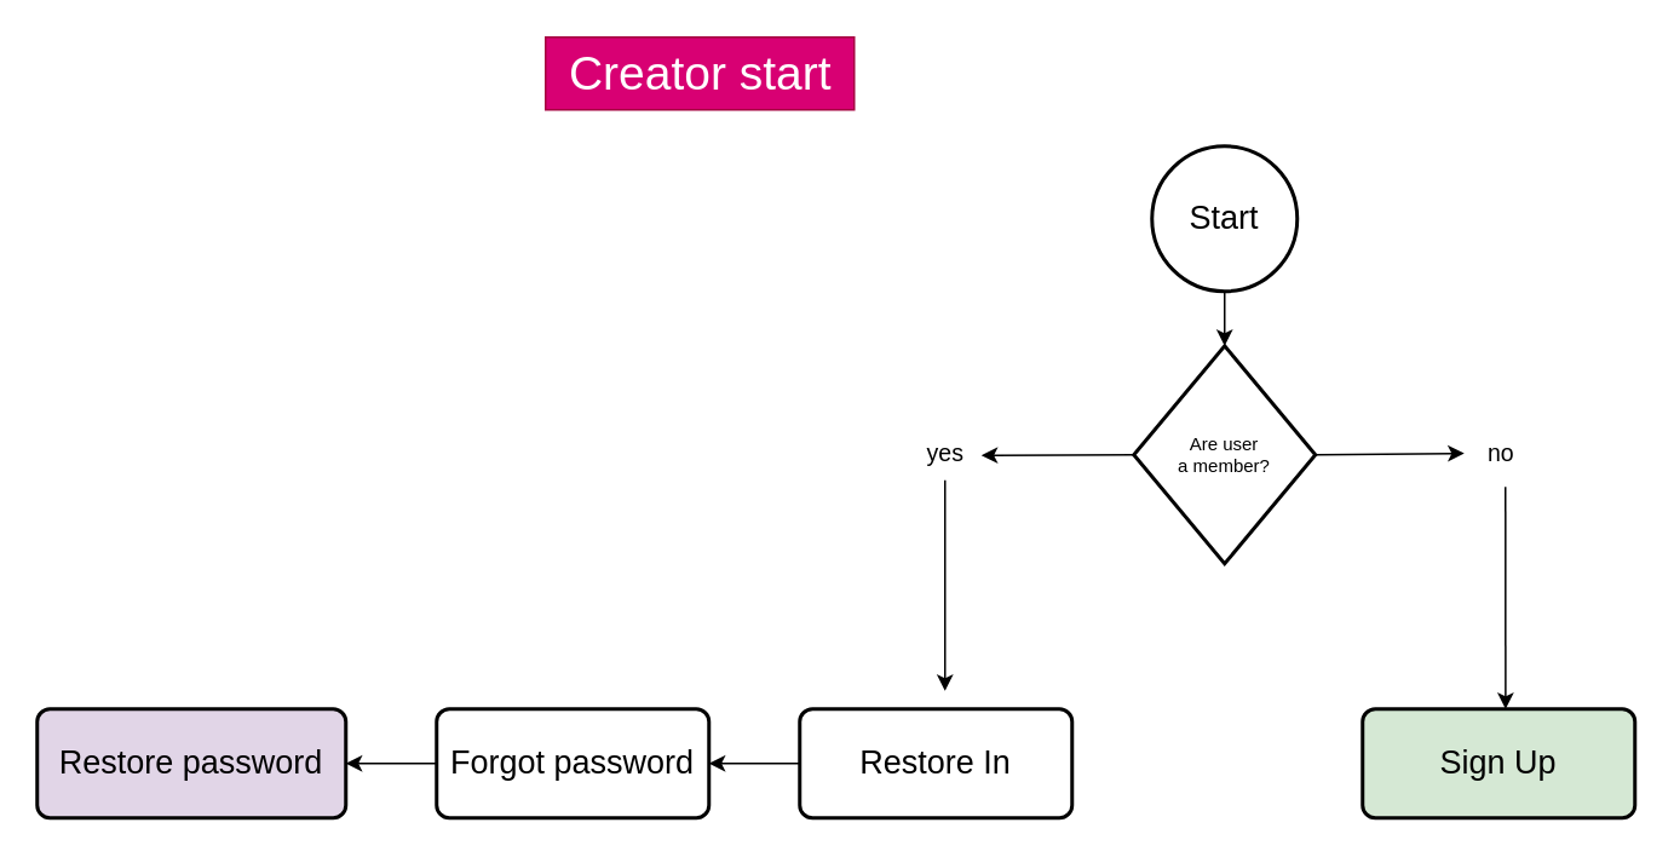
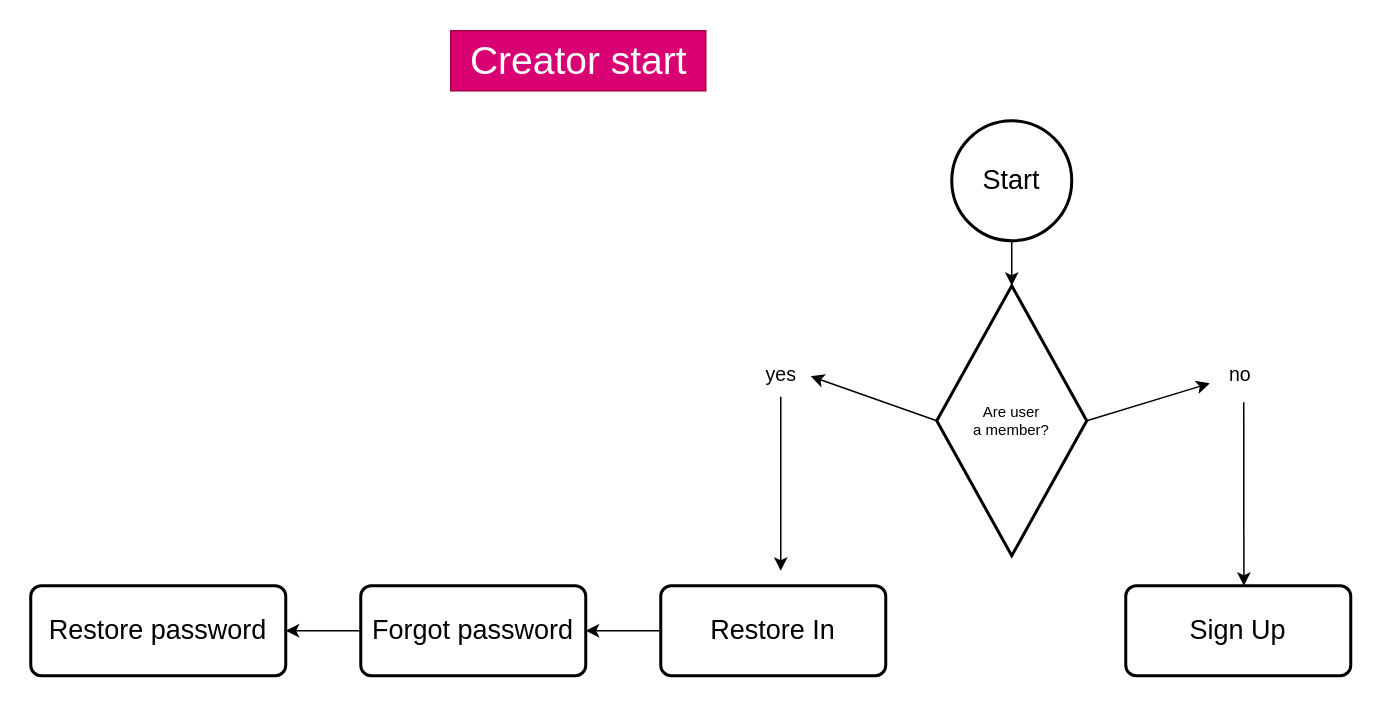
  <mxCell id="0" />
  <mxCell id="1" parent="0" />
  <mxCell id="2" value="Creator start" style="text;html=1;align=center;verticalAlign=middle;resizable=0;points=[];autosize=1;strokeColor=#A50040;fillColor=#d80073;fontColor=#ffffff;fontSize=26;" vertex="1" parent="1"><mxGeometry x="300" y="20" width="170" height="40" as="geometry" /></mxCell>
  <mxCell id="3" style="edgeStyle=none;html=1;exitX=0.5;exitY=1;exitDx=0;exitDy=0;exitPerimeter=0;entryX=0.5;entryY=0;entryDx=0;entryDy=0;entryPerimeter=0;fontSize=10;" edge="1" parent="1" source="4" target="9"><mxGeometry relative="1" as="geometry" /></mxCell>
  <mxCell id="4" value="Start" style="strokeWidth=2;html=1;shape=mxgraph.flowchart.start_2;whiteSpace=wrap;fontSize=18;" vertex="1" parent="1"><mxGeometry x="634" y="80" width="80" height="80" as="geometry" /></mxCell>
  <mxCell id="5" style="edgeStyle=none;html=1;exitX=0;exitY=0.5;exitDx=0;exitDy=0;entryX=1;entryY=0.5;entryDx=0;entryDy=0;fontSize=13;" edge="1" parent="1" source="6" target="11"><mxGeometry relative="1" as="geometry" /></mxCell>
  <mxCell id="6" value="Restore In" style="rounded=1;whiteSpace=wrap;html=1;absoluteArcSize=1;arcSize=14;strokeWidth=2;fontSize=18;" vertex="1" parent="1"><mxGeometry x="440" y="390" width="150" height="60" as="geometry" /></mxCell>
  <mxCell id="7" style="edgeStyle=none;html=1;exitX=0;exitY=0.5;exitDx=0;exitDy=0;exitPerimeter=0;fontSize=10;" edge="1" parent="1" source="9"><mxGeometry relative="1" as="geometry"><mxPoint x="540" y="250.333" as="targetPoint" /></mxGeometry></mxCell>
  <mxCell id="8" style="edgeStyle=none;html=1;exitX=1;exitY=0.5;exitDx=0;exitDy=0;exitPerimeter=0;fontSize=13;" edge="1" parent="1" source="9" target="16"><mxGeometry relative="1" as="geometry"><mxPoint x="790" y="250.333" as="targetPoint" /></mxGeometry></mxCell>
- <mxCell id="9" value="&lt;div style=&quot;font-size: 10px;&quot;&gt;Are user&lt;/div&gt;&lt;div style=&quot;font-size: 10px;&quot;&gt;a member?&lt;/div&gt;" style="strokeWidth=2;html=1;shape=mxgraph.flowchart.decision;whiteSpace=wrap;fontSize=10;" vertex="1" parent="1"><mxGeometry x="624" y="190" width="100" height="120" as="geometry" /></mxCell>
+ <mxCell id="9" value="&lt;div style=&quot;font-size: 10px;&quot;&gt;Are user&lt;/div&gt;&lt;div style=&quot;font-size: 10px;&quot;&gt;a member?&lt;/div&gt;" style="strokeWidth=2;html=1;shape=mxgraph.flowchart.decision;whiteSpace=wrap;fontSize=10;" vertex="1" parent="1"><mxGeometry x="624" y="190" width="100" height="180" as="geometry" /></mxCell>
  <mxCell id="10" style="edgeStyle=none;html=1;exitX=0;exitY=0.5;exitDx=0;exitDy=0;entryX=1;entryY=0.5;entryDx=0;entryDy=0;fontSize=13;" edge="1" parent="1" source="11" target="12"><mxGeometry relative="1" as="geometry" /></mxCell>
  <mxCell id="11" value="Forgot password" style="rounded=1;whiteSpace=wrap;html=1;absoluteArcSize=1;arcSize=14;strokeWidth=2;fontSize=18;" vertex="1" parent="1"><mxGeometry x="240" y="390" width="150" height="60" as="geometry" /></mxCell>
- <mxCell id="12" value="Restore password" style="rounded=1;whiteSpace=wrap;html=1;absoluteArcSize=1;arcSize=14;strokeWidth=2;fontSize=18;fillColor=#e1d5e7;" vertex="1" parent="1"><mxGeometry x="20" y="390" width="170" height="60" as="geometry" /></mxCell>
+ <mxCell id="12" value="Restore password" style="rounded=1;whiteSpace=wrap;html=1;absoluteArcSize=1;arcSize=14;strokeWidth=2;fontSize=18;" vertex="1" parent="1"><mxGeometry x="20" y="390" width="170" height="60" as="geometry" /></mxCell>
  <mxCell id="13" style="edgeStyle=none;html=1;fontSize=13;" edge="1" parent="1" source="14"><mxGeometry relative="1" as="geometry"><mxPoint x="520" y="380" as="targetPoint" /></mxGeometry></mxCell>
  <mxCell id="14" value="yes" style="text;html=1;align=center;verticalAlign=middle;resizable=0;points=[];autosize=1;strokeColor=none;fillColor=none;fontSize=13;" vertex="1" parent="1"><mxGeometry x="500" y="234" width="40" height="30" as="geometry" /></mxCell>
  <mxCell id="15" style="edgeStyle=none;html=1;fontSize=13;entryX=0.525;entryY=0;entryDx=0;entryDy=0;exitX=0.567;exitY=1.122;exitDx=0;exitDy=0;exitPerimeter=0;entryPerimeter=0;" edge="1" parent="1" source="16" target="17"><mxGeometry relative="1" as="geometry"><mxPoint x="800" y="370" as="targetPoint" /></mxGeometry></mxCell>
  <mxCell id="16" value="no" style="text;html=1;align=center;verticalAlign=middle;resizable=0;points=[];autosize=1;strokeColor=none;fillColor=none;fontSize=13;" vertex="1" parent="1"><mxGeometry x="806" y="234" width="40" height="30" as="geometry" /></mxCell>
- <mxCell id="17" value="Sign Up" style="rounded=1;whiteSpace=wrap;html=1;absoluteArcSize=1;arcSize=14;strokeWidth=2;fontSize=18;fillColor=#d5e8d4;" vertex="1" parent="1"><mxGeometry x="750" y="390" width="150" height="60" as="geometry" /></mxCell>
+ <mxCell id="17" value="Sign Up" style="rounded=1;whiteSpace=wrap;html=1;absoluteArcSize=1;arcSize=14;strokeWidth=2;fontSize=18;" vertex="1" parent="1"><mxGeometry x="750" y="390" width="150" height="60" as="geometry" /></mxCell>
